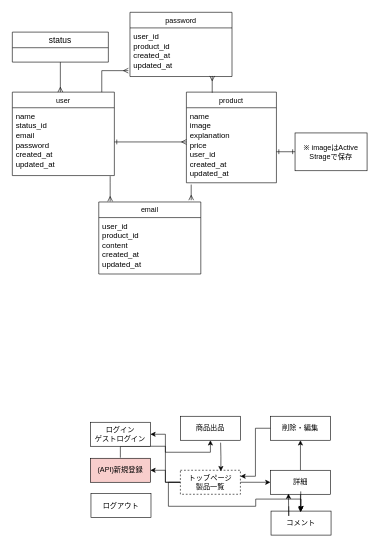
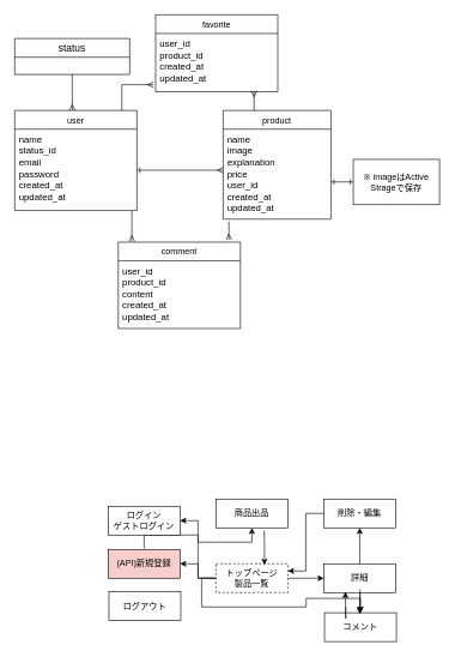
  <mxCell id="0" />
  <mxCell id="1" parent="0" />
  <mxCell id="2" style="edgeStyle=orthogonalEdgeStyle;rounded=0;orthogonalLoop=1;jettySize=auto;html=1;exitX=0;exitY=0.5;exitDx=0;exitDy=0;entryX=1;entryY=0.5;entryDx=0;entryDy=0;startArrow=none;startFill=0;endArrow=classic;endFill=1;" edge="1" parent="1" source="5" target="13"><mxGeometry relative="1" as="geometry" /></mxCell>
  <mxCell id="3" style="edgeStyle=orthogonalEdgeStyle;rounded=0;orthogonalLoop=1;jettySize=auto;html=1;exitX=0;exitY=0.5;exitDx=0;exitDy=0;startArrow=none;startFill=0;endArrow=classic;endFill=1;" edge="1" parent="1" source="5" target="18"><mxGeometry relative="1" as="geometry" /></mxCell>
  <mxCell id="4" style="edgeStyle=orthogonalEdgeStyle;rounded=0;orthogonalLoop=1;jettySize=auto;html=1;entryX=1;entryY=0.5;entryDx=0;entryDy=0;startArrow=none;startFill=0;endArrow=classic;endFill=1;" edge="1" parent="1" source="5" target="14"><mxGeometry relative="1" as="geometry" /></mxCell>
  <mxCell id="5" value="トップページ&lt;br&gt;製品一覧" style="whiteSpace=wrap;html=1;align=center;dashed=1;" vertex="1" parent="1"><mxGeometry x="300" y="783" width="100" height="40" as="geometry" /></mxCell>
  <mxCell id="6" style="edgeStyle=orthogonalEdgeStyle;rounded=0;orthogonalLoop=1;jettySize=auto;html=1;exitX=0.5;exitY=1;exitDx=0;exitDy=0;endArrow=none;endFill=0;strokeWidth=1;targetPerimeterSpacing=1;sourcePerimeterSpacing=1;startArrow=classic;startFill=1;" edge="1" parent="1" source="7" target="14"><mxGeometry relative="1" as="geometry" /></mxCell>
  <mxCell id="7" value="商品出品" style="whiteSpace=wrap;html=1;align=center;" vertex="1" parent="1"><mxGeometry x="300" y="693" width="100" height="40" as="geometry" /></mxCell>
  <mxCell id="8" value="削除・編集" style="whiteSpace=wrap;html=1;align=center;" vertex="1" parent="1"><mxGeometry x="450" y="693" width="100" height="40" as="geometry" /></mxCell>
  <mxCell id="9" style="edgeStyle=orthogonalEdgeStyle;rounded=0;orthogonalLoop=1;jettySize=auto;html=1;exitX=0;exitY=0.5;exitDx=0;exitDy=0;entryX=1;entryY=0.5;entryDx=0;entryDy=0;startArrow=classic;startFill=1;endArrow=none;endFill=0;" edge="1" parent="1" source="12" target="5"><mxGeometry relative="1" as="geometry" /></mxCell>
  <mxCell id="10" style="edgeStyle=orthogonalEdgeStyle;rounded=0;orthogonalLoop=1;jettySize=auto;html=1;exitX=0.5;exitY=0;exitDx=0;exitDy=0;startArrow=none;startFill=0;endArrow=classic;endFill=1;" edge="1" parent="1" source="12" target="8"><mxGeometry relative="1" as="geometry" /></mxCell>
  <mxCell id="11" value="" style="edgeStyle=orthogonalEdgeStyle;rounded=0;orthogonalLoop=1;jettySize=auto;html=1;" edge="1" parent="1" source="12" target="18"><mxGeometry relative="1" as="geometry" /></mxCell>
  <mxCell id="12" value="詳細" style="whiteSpace=wrap;html=1;align=center;" vertex="1" parent="1"><mxGeometry x="450" y="783" width="100" height="40" as="geometry" /></mxCell>
  <mxCell id="13" value="ログイン&lt;br&gt;ゲストログイン" style="whiteSpace=wrap;html=1;align=center;" vertex="1" parent="1"><mxGeometry x="150" y="703" width="100" height="40" as="geometry" /></mxCell>
  <mxCell id="14" value="(API)新規登録" style="whiteSpace=wrap;html=1;align=center;fillColor=#f8cecc;" vertex="1" parent="1"><mxGeometry x="150" y="763" width="100" height="40" as="geometry" /></mxCell>
  <mxCell id="15" value="ログアウト" style="whiteSpace=wrap;html=1;align=center;" vertex="1" parent="1"><mxGeometry x="151" y="822" width="100" height="40" as="geometry" /></mxCell>
  <mxCell id="16" style="edgeStyle=orthogonalEdgeStyle;rounded=0;orthogonalLoop=1;jettySize=auto;html=1;exitX=0;exitY=0.5;exitDx=0;exitDy=0;startArrow=none;startFill=0;endArrow=classic;endFill=1;entryX=1;entryY=0.25;entryDx=0;entryDy=0;" edge="1" parent="1" source="8" target="5"><mxGeometry relative="1" as="geometry"><mxPoint x="440" y="773" as="sourcePoint" /><mxPoint x="440" y="723" as="targetPoint" /></mxGeometry></mxCell>
  <mxCell id="17" style="edgeStyle=orthogonalEdgeStyle;rounded=0;orthogonalLoop=1;jettySize=auto;html=1;startArrow=none;startFill=0;endArrow=classic;endFill=1;entryX=0.674;entryY=0.04;entryDx=0;entryDy=0;entryPerimeter=0;" edge="1" parent="1" target="5"><mxGeometry relative="1" as="geometry"><mxPoint x="367" y="737" as="sourcePoint" /><mxPoint x="410" y="803" as="targetPoint" /></mxGeometry></mxCell>
  <mxCell id="18" value="コメント" style="whiteSpace=wrap;html=1;align=center;" vertex="1" parent="1"><mxGeometry x="451" y="851" width="100" height="40" as="geometry" /></mxCell>
  <mxCell id="19" style="edgeStyle=orthogonalEdgeStyle;rounded=0;orthogonalLoop=1;jettySize=auto;html=1;startArrow=none;startFill=0;endArrow=classic;endFill=1;" edge="1" parent="1"><mxGeometry relative="1" as="geometry"><mxPoint x="500.5" y="818.2" as="sourcePoint" /><mxPoint x="500" y="853" as="targetPoint" /><Array as="points"><mxPoint x="500.5" y="834.2" /><mxPoint x="500.5" y="834.2" /></Array></mxGeometry></mxCell>
  <mxCell id="20" value="user" style="swimlane;fontStyle=0;childLayout=stackLayout;horizontal=1;startSize=26;fillColor=none;horizontalStack=0;resizeParent=1;resizeParentMax=0;resizeLast=0;collapsible=1;marginBottom=0;" vertex="1" parent="1"><mxGeometry x="20" y="153" width="170" height="139" as="geometry"><mxRectangle x="100" y="180" width="60" height="26" as="alternateBounds" /></mxGeometry></mxCell>
  <mxCell id="21" style="edgeStyle=orthogonalEdgeStyle;rounded=0;orthogonalLoop=1;jettySize=auto;html=1;endArrow=ERmany;endFill=0;strokeWidth=1;entryX=-0.016;entryY=0.879;entryDx=0;entryDy=0;entryPerimeter=0;" edge="1" parent="20" target="35"><mxGeometry relative="1" as="geometry"><mxPoint x="149" as="sourcePoint" /><mxPoint x="149" y="42" as="targetPoint" /><Array as="points"><mxPoint x="149" y="-36" /></Array></mxGeometry></mxCell>
  <mxCell id="22" value="name&#10;status_id&#10;email&#10;password&#10;created_at&#10;updated_at" style="text;strokeColor=none;fillColor=none;align=left;verticalAlign=top;spacingLeft=4;spacingRight=4;overflow=hidden;rotatable=0;points=[[0,0.5],[1,0.5]];portConstraint=eastwest;fontSize=13;" vertex="1" parent="20"><mxGeometry y="26" width="170" height="113" as="geometry" /></mxCell>
  <mxCell id="23" value="product" style="swimlane;fontStyle=0;childLayout=stackLayout;horizontal=1;startSize=26;fillColor=none;horizontalStack=0;resizeParent=1;resizeParentMax=0;resizeLast=0;collapsible=1;marginBottom=0;" vertex="1" parent="1"><mxGeometry x="310" y="153" width="150" height="151" as="geometry"><mxRectangle x="100" y="180" width="60" height="26" as="alternateBounds" /></mxGeometry></mxCell>
  <mxCell id="24" value="name&#10;image&#10;explanation&#10;price&#10;user_id&#10;created_at&#10;updated_at" style="text;strokeColor=none;fillColor=none;align=left;verticalAlign=top;spacingLeft=4;spacingRight=4;overflow=hidden;rotatable=0;points=[[0,0.5],[1,0.5]];portConstraint=eastwest;fontSize=13;" vertex="1" parent="23"><mxGeometry y="26" width="150" height="125" as="geometry" /></mxCell>
  <mxCell id="25" style="edgeStyle=orthogonalEdgeStyle;rounded=0;orthogonalLoop=1;jettySize=auto;html=1;exitX=1;exitY=0.5;exitDx=0;exitDy=0;endArrow=ERmany;endFill=0;startArrow=ERone;startFill=0;" edge="1" parent="1" source="22"><mxGeometry relative="1" as="geometry"><mxPoint x="310" y="236" as="targetPoint" /><Array as="points"><mxPoint x="310" y="236" /></Array></mxGeometry></mxCell>
  <mxCell id="26" style="edgeStyle=orthogonalEdgeStyle;rounded=0;orthogonalLoop=1;jettySize=auto;html=1;exitX=0.5;exitY=1;exitDx=0;exitDy=0;endArrow=ERmany;endFill=0;strokeWidth=1;" edge="1" parent="1" source="27"><mxGeometry relative="1" as="geometry"><mxPoint x="100" y="153" as="targetPoint" /><Array as="points"><mxPoint x="100" y="153" /></Array></mxGeometry></mxCell>
  <mxCell id="27" value="status" style="swimlane;fontStyle=0;childLayout=stackLayout;horizontal=1;startSize=26;horizontalStack=0;resizeParent=1;resizeParentMax=0;resizeLast=0;collapsible=1;marginBottom=0;align=center;fontSize=14;" vertex="1" parent="1"><mxGeometry x="20" y="53" width="160" height="50" as="geometry" /></mxCell>
  <mxCell id="28" value="※ imageはActive Strageで保存" style="rounded=0;whiteSpace=wrap;html=1;" vertex="1" parent="1"><mxGeometry x="491" y="221" width="120" height="63" as="geometry" /></mxCell>
  <mxCell id="29" style="edgeStyle=orthogonalEdgeStyle;rounded=0;orthogonalLoop=1;jettySize=auto;html=1;exitX=0.5;exitY=0;exitDx=0;exitDy=0;entryX=0;entryY=0.5;entryDx=0;entryDy=0;endArrow=ERone;endFill=0;startArrow=ERone;startFill=0;" edge="1" parent="1" target="28"><mxGeometry relative="1" as="geometry"><mxPoint x="460" y="252.32" as="sourcePoint" /><mxPoint x="662.05" y="180" as="targetPoint" /></mxGeometry></mxCell>
- <mxCell id="30" value="email" style="swimlane;fontStyle=0;childLayout=stackLayout;horizontal=1;startSize=26;fillColor=none;horizontalStack=0;resizeParent=1;resizeParentMax=0;resizeLast=0;collapsible=1;marginBottom=0;" vertex="1" parent="1"><mxGeometry x="164" y="336" width="170" height="120" as="geometry"><mxRectangle x="100" y="180" width="60" height="26" as="alternateBounds" /></mxGeometry></mxCell>
+ <mxCell id="30" value="comment" style="swimlane;fontStyle=0;childLayout=stackLayout;horizontal=1;startSize=26;fillColor=none;horizontalStack=0;resizeParent=1;resizeParentMax=0;resizeLast=0;collapsible=1;marginBottom=0;" vertex="1" parent="1"><mxGeometry x="164" y="336" width="170" height="120" as="geometry"><mxRectangle x="100" y="180" width="60" height="26" as="alternateBounds" /></mxGeometry></mxCell>
  <mxCell id="31" value="user_id&#10;product_id&#10;content&#10;created_at&#10;updated_at&#10;" style="text;strokeColor=none;fillColor=none;align=left;verticalAlign=top;spacingLeft=4;spacingRight=4;overflow=hidden;rotatable=0;points=[[0,0.5],[1,0.5]];portConstraint=eastwest;fontSize=13;" vertex="1" parent="30"><mxGeometry y="26" width="170" height="94" as="geometry" /></mxCell>
  <mxCell id="32" style="edgeStyle=orthogonalEdgeStyle;rounded=0;orthogonalLoop=1;jettySize=auto;html=1;endArrow=ERmany;endFill=0;strokeWidth=1;" edge="1" parent="1"><mxGeometry relative="1" as="geometry"><mxPoint x="183" y="293" as="sourcePoint" /><mxPoint x="183" y="335" as="targetPoint" /><Array as="points"><mxPoint x="183" y="303" /><mxPoint x="183" y="303" /></Array></mxGeometry></mxCell>
  <mxCell id="33" style="edgeStyle=orthogonalEdgeStyle;rounded=0;orthogonalLoop=1;jettySize=auto;html=1;endArrow=ERmany;endFill=0;strokeWidth=1;" edge="1" parent="1"><mxGeometry relative="1" as="geometry"><mxPoint x="318" y="307" as="sourcePoint" /><mxPoint x="318" y="333" as="targetPoint" /><Array as="points"><mxPoint x="318" y="307" /><mxPoint x="318" y="307" /></Array></mxGeometry></mxCell>
- <mxCell id="34" value="password" style="swimlane;fontStyle=0;childLayout=stackLayout;horizontal=1;startSize=26;fillColor=none;horizontalStack=0;resizeParent=1;resizeParentMax=0;resizeLast=0;collapsible=1;marginBottom=0;" vertex="1" parent="1"><mxGeometry x="216" y="20" width="170" height="107" as="geometry"><mxRectangle x="100" y="180" width="60" height="26" as="alternateBounds" /></mxGeometry></mxCell>
+ <mxCell id="34" value="favorite" style="swimlane;fontStyle=0;childLayout=stackLayout;horizontal=1;startSize=26;fillColor=none;horizontalStack=0;resizeParent=1;resizeParentMax=0;resizeLast=0;collapsible=1;marginBottom=0;" vertex="1" parent="1"><mxGeometry x="216" y="20" width="170" height="107" as="geometry"><mxRectangle x="100" y="180" width="60" height="26" as="alternateBounds" /></mxGeometry></mxCell>
  <mxCell id="35" value="user_id&#10;product_id&#10;created_at&#10;updated_at&#10;" style="text;strokeColor=none;fillColor=none;align=left;verticalAlign=top;spacingLeft=4;spacingRight=4;overflow=hidden;rotatable=0;points=[[0,0.5],[1,0.5]];portConstraint=eastwest;fontSize=13;" vertex="1" parent="34"><mxGeometry y="26" width="170" height="81" as="geometry" /></mxCell>
  <mxCell id="36" style="edgeStyle=orthogonalEdgeStyle;rounded=0;orthogonalLoop=1;jettySize=auto;html=1;endArrow=ERmany;endFill=0;strokeWidth=1;" edge="1" parent="34"><mxGeometry relative="1" as="geometry"><mxPoint x="137" y="134" as="sourcePoint" /><mxPoint x="137" y="106" as="targetPoint" /><Array as="points"><mxPoint x="137" y="105.8" /></Array></mxGeometry></mxCell>
  <mxCell id="37" style="edgeStyle=orthogonalEdgeStyle;rounded=0;orthogonalLoop=1;jettySize=auto;html=1;startArrow=none;startFill=0;endArrow=classic;endFill=1;" edge="1" parent="1"><mxGeometry relative="1" as="geometry"><mxPoint x="480.5" y="843" as="sourcePoint" /><mxPoint x="480" y="822" as="targetPoint" /><Array as="points"><mxPoint x="480.5" y="859" /><mxPoint x="480.5" y="859" /></Array></mxGeometry></mxCell>
